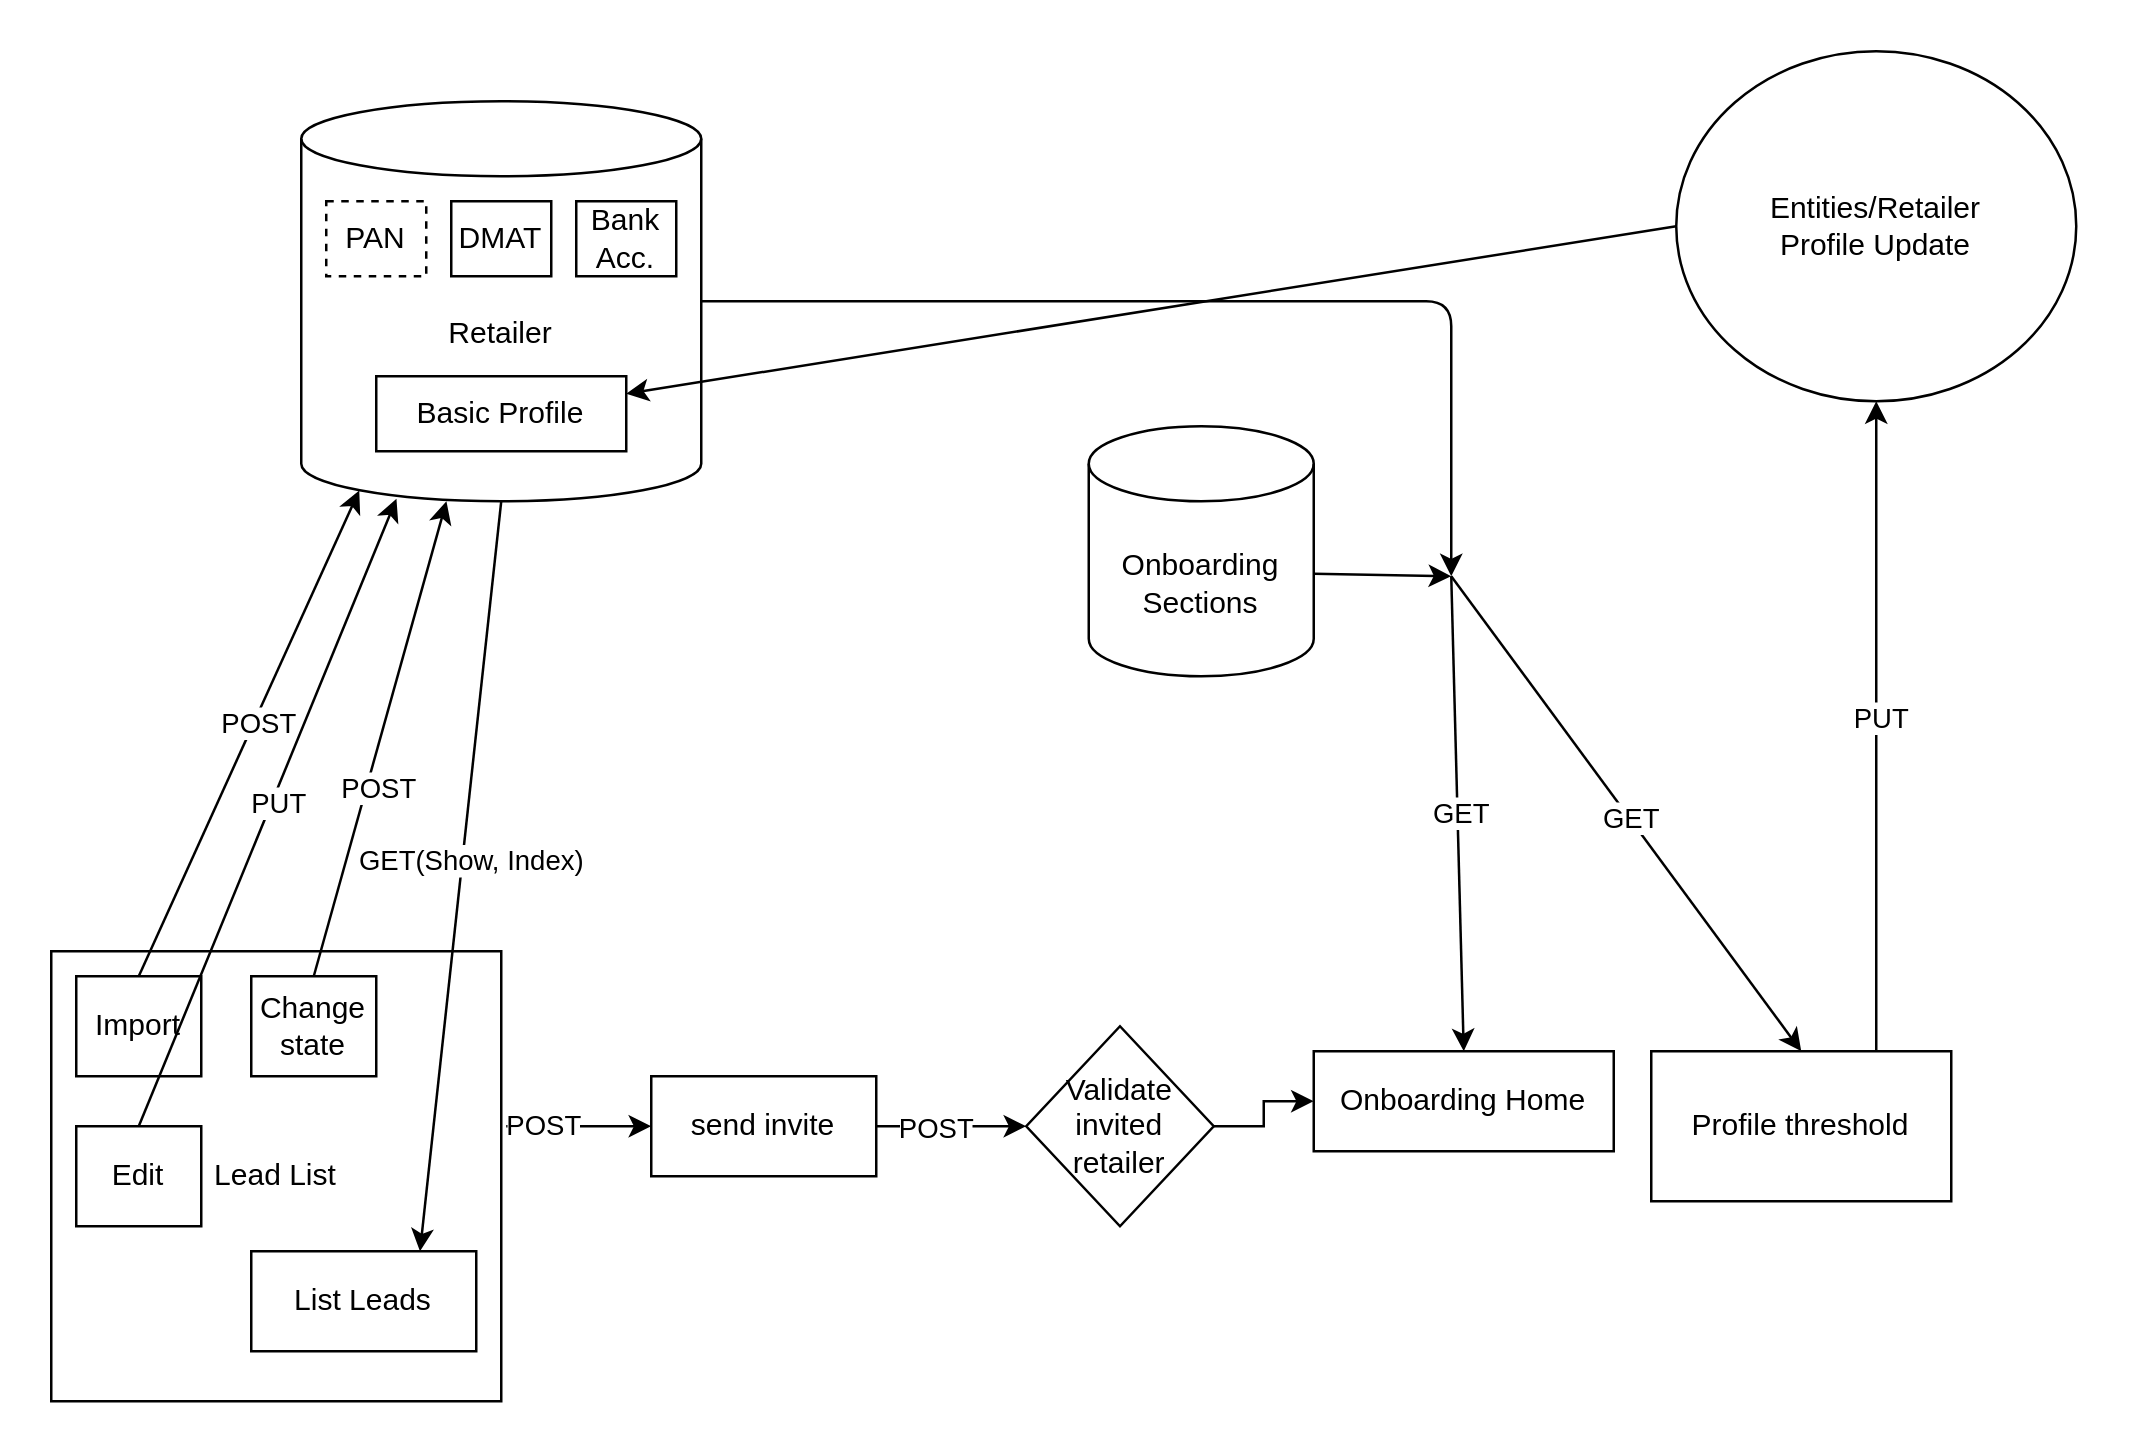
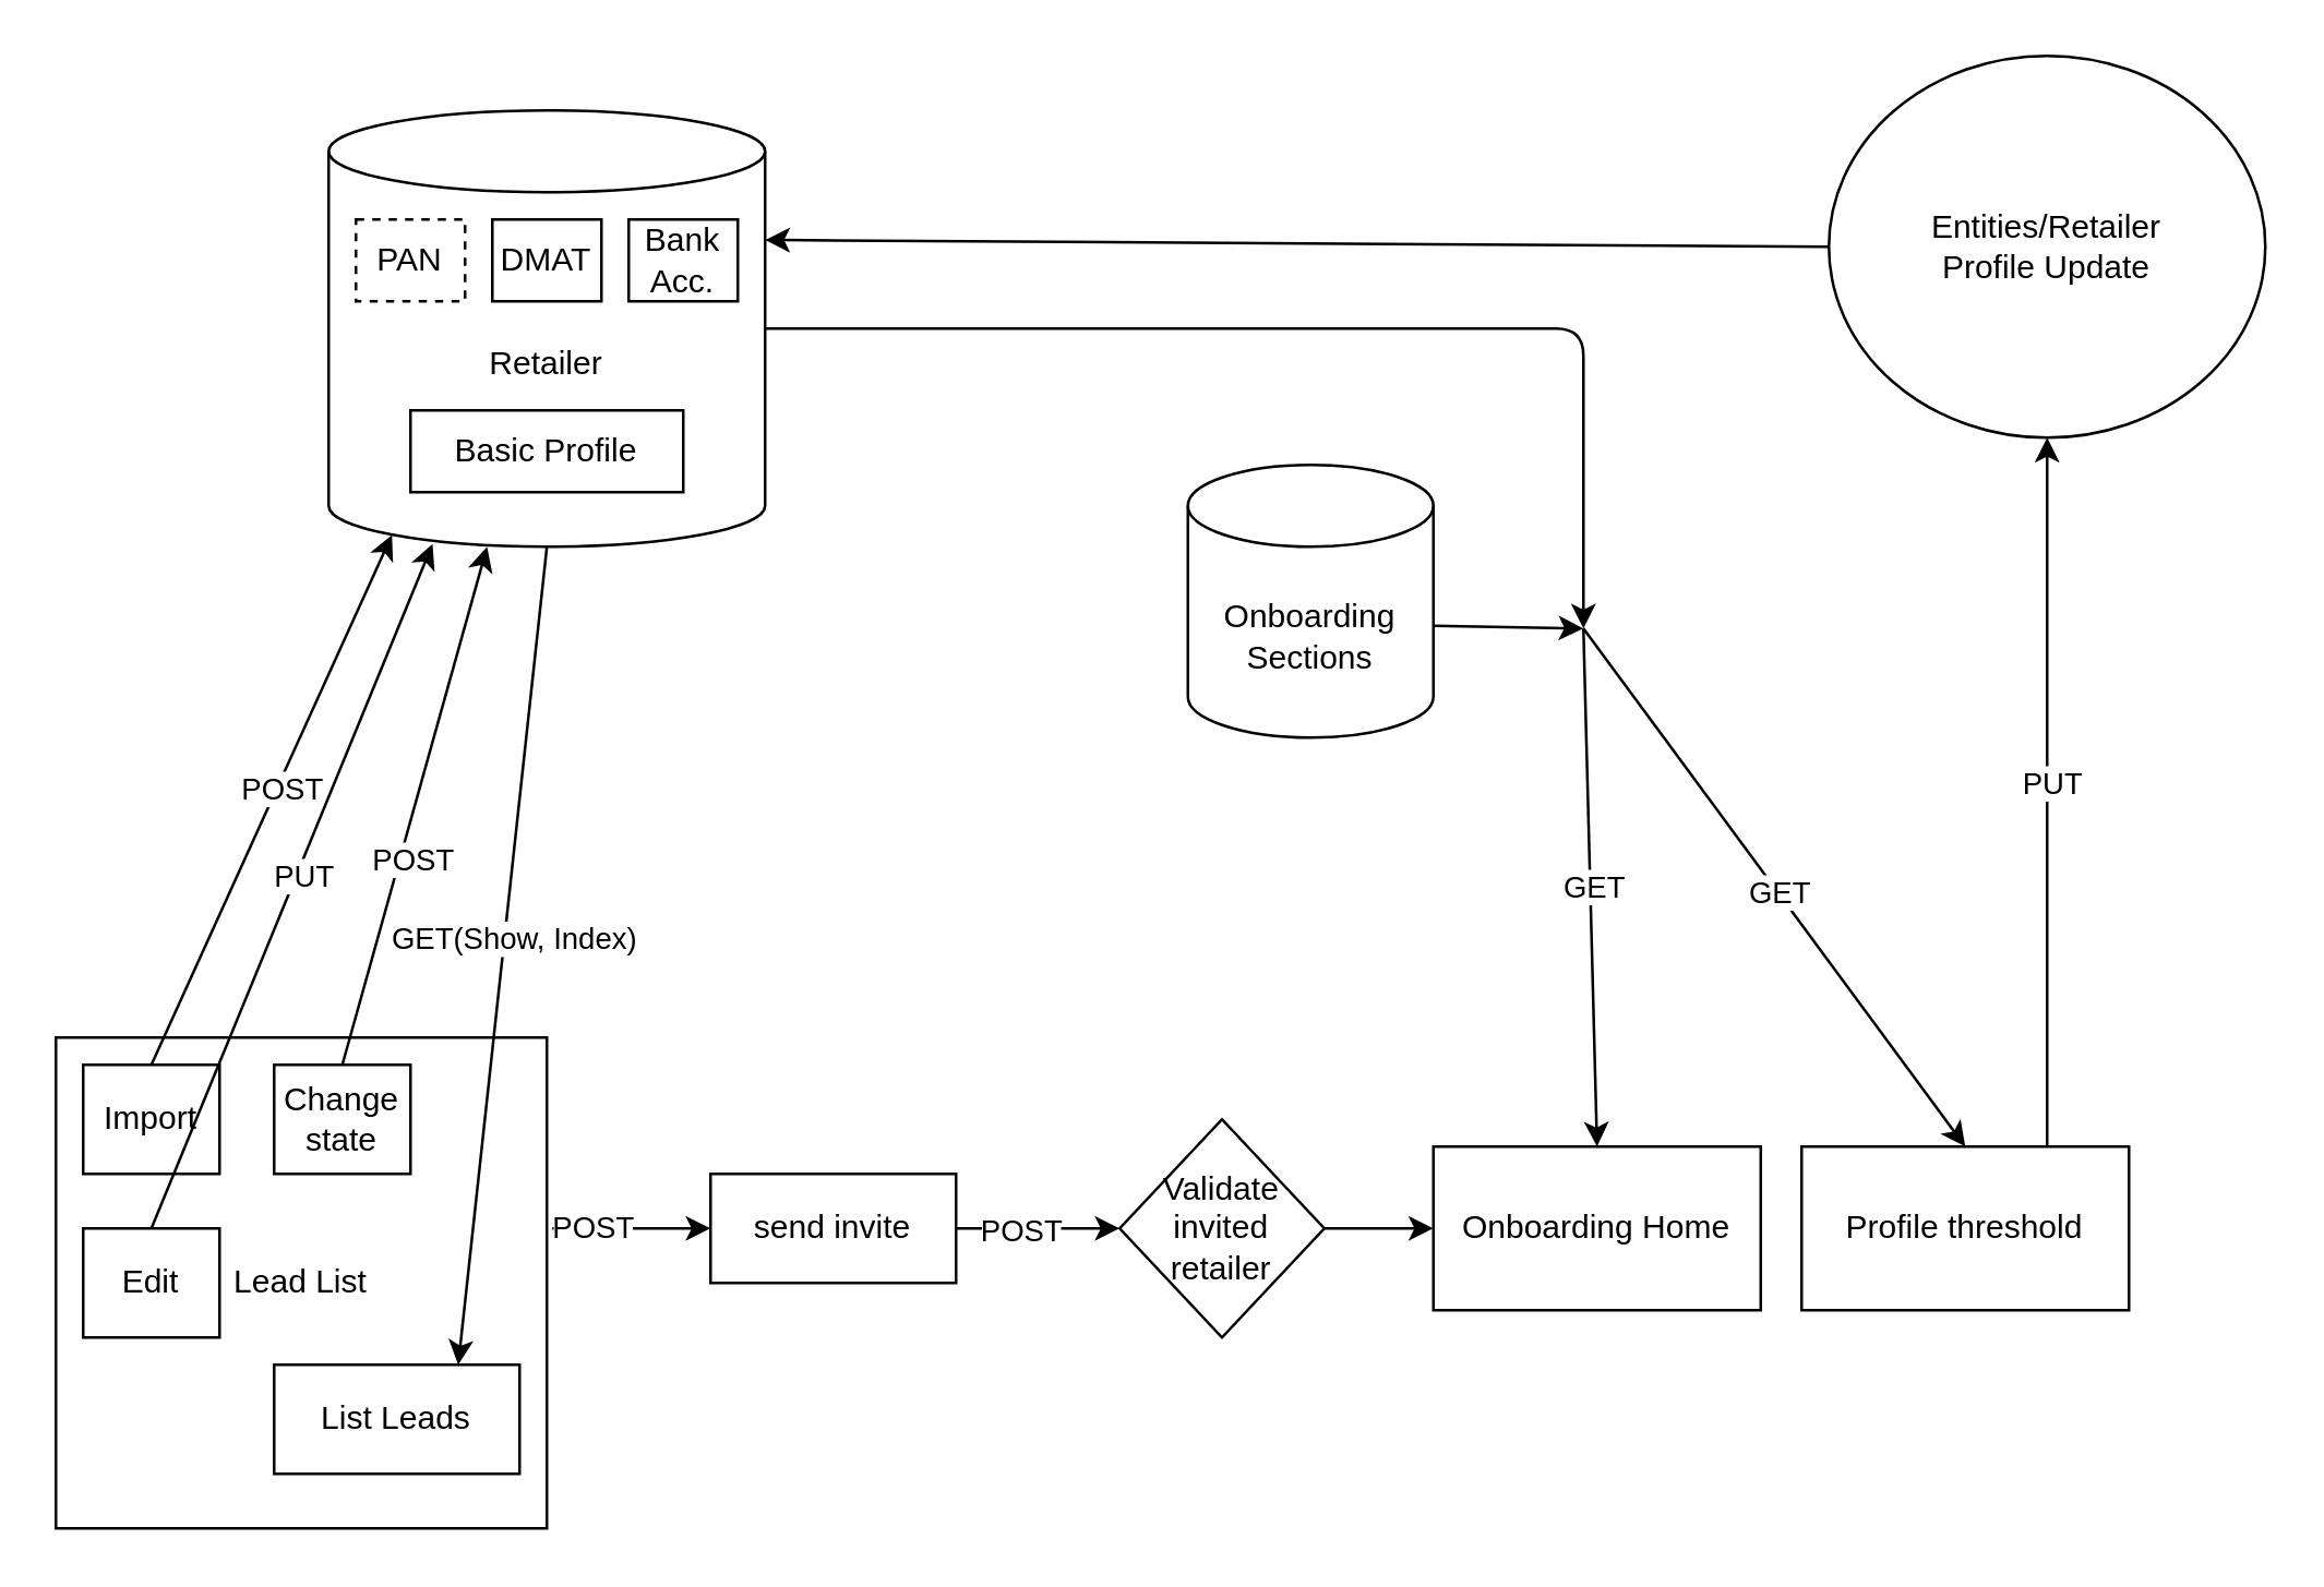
  <mxCell id="0" />
  <mxCell id="1" parent="0" />
  <mxCell id="2" value="Retailer" style="shape=cylinder3;whiteSpace=wrap;html=1;boundedLbl=1;backgroundOutline=1;size=15;" vertex="1" parent="1"><mxGeometry x="120" y="40" width="160" height="160" as="geometry" /></mxCell>
  <mxCell id="3" value="PAN" style="rounded=0;whiteSpace=wrap;html=1;dashed=1;" vertex="1" parent="1"><mxGeometry x="130" y="80" width="40" height="30" as="geometry" /></mxCell>
  <mxCell id="4" value="DMAT" style="rounded=0;whiteSpace=wrap;html=1;" vertex="1" parent="1"><mxGeometry x="180" y="80" width="40" height="30" as="geometry" /></mxCell>
  <mxCell id="5" value="Bank Acc." style="rounded=0;whiteSpace=wrap;html=1;" vertex="1" parent="1"><mxGeometry x="230" y="80" width="40" height="30" as="geometry" /></mxCell>
  <mxCell id="6" value="Basic Profile" style="rounded=0;whiteSpace=wrap;html=1;" vertex="1" parent="1"><mxGeometry x="150" y="150" width="100" height="30" as="geometry" /></mxCell>
  <mxCell id="7" value="Lead List" style="whiteSpace=wrap;html=1;aspect=fixed;" vertex="1" parent="1"><mxGeometry x="20" y="380" width="180" height="180" as="geometry" /></mxCell>
  <mxCell id="8" value="" style="endArrow=classic;html=1;entryX=0.145;entryY=1;entryDx=0;entryDy=-4.35;entryPerimeter=0;exitX=0.5;exitY=0;exitDx=0;exitDy=0;" edge="1" parent="1" source="10" target="2"><mxGeometry width="50" height="50" relative="1" as="geometry"><mxPoint x="75" y="400" as="sourcePoint" /><mxPoint x="130" y="270" as="targetPoint" /></mxGeometry></mxCell>
  <mxCell id="9" value="POST" style="edgeLabel;html=1;align=center;verticalAlign=middle;resizable=0;points=[];" vertex="1" connectable="0" parent="8"><mxGeometry x="0.045" y="-1" relative="1" as="geometry"><mxPoint as="offset" /></mxGeometry></mxCell>
  <mxCell id="10" value="Import" style="rounded=0;whiteSpace=wrap;html=1;" vertex="1" parent="1"><mxGeometry x="30" y="390" width="50" height="40" as="geometry" /></mxCell>
  <mxCell id="11" value="List Leads" style="rounded=0;whiteSpace=wrap;html=1;" vertex="1" parent="1"><mxGeometry x="100" y="500" width="90" height="40" as="geometry" /></mxCell>
  <mxCell id="12" value="" style="endArrow=classic;html=1;entryX=0.75;entryY=0;entryDx=0;entryDy=0;exitX=0.5;exitY=1;exitDx=0;exitDy=0;exitPerimeter=0;" edge="1" parent="1" source="2" target="11"><mxGeometry width="50" height="50" relative="1" as="geometry"><mxPoint x="420" y="450" as="sourcePoint" /><mxPoint x="470" y="400" as="targetPoint" /></mxGeometry></mxCell>
  <mxCell id="13" value="GET(Show, Index)" style="edgeLabel;html=1;align=center;verticalAlign=middle;resizable=0;points=[];" vertex="1" connectable="0" parent="12"><mxGeometry x="-0.049" y="3" relative="1" as="geometry"><mxPoint y="1" as="offset" /></mxGeometry></mxCell>
  <mxCell id="14" value="Edit" style="rounded=0;whiteSpace=wrap;html=1;" vertex="1" parent="1"><mxGeometry x="30" y="450" width="50" height="40" as="geometry" /></mxCell>
  <mxCell id="15" value="Change state" style="rounded=0;whiteSpace=wrap;html=1;" vertex="1" parent="1"><mxGeometry x="100" y="390" width="50" height="40" as="geometry" /></mxCell>
  <mxCell id="16" value="" style="endArrow=classic;html=1;entryX=0.238;entryY=0.994;entryDx=0;entryDy=0;entryPerimeter=0;exitX=0.5;exitY=0;exitDx=0;exitDy=0;" edge="1" parent="1" source="14" target="2"><mxGeometry width="50" height="50" relative="1" as="geometry"><mxPoint x="65" y="400" as="sourcePoint" /><mxPoint x="163.2" y="295.65" as="targetPoint" /></mxGeometry></mxCell>
  <mxCell id="17" value="PUT" style="edgeLabel;html=1;align=center;verticalAlign=middle;resizable=0;points=[];" vertex="1" connectable="0" parent="16"><mxGeometry x="0.04" y="-2" relative="1" as="geometry"><mxPoint as="offset" /></mxGeometry></mxCell>
  <mxCell id="18" value="" style="endArrow=classic;html=1;entryX=0.363;entryY=1;entryDx=0;entryDy=0;entryPerimeter=0;exitX=0.5;exitY=0;exitDx=0;exitDy=0;" edge="1" parent="1" source="15" target="2"><mxGeometry width="50" height="50" relative="1" as="geometry"><mxPoint x="65" y="460" as="sourcePoint" /><mxPoint x="178.08" y="299.04" as="targetPoint" /></mxGeometry></mxCell>
  <mxCell id="19" value="POST" style="edgeLabel;html=1;align=center;verticalAlign=middle;resizable=0;points=[];" vertex="1" connectable="0" parent="18"><mxGeometry x="-0.193" y="-4" relative="1" as="geometry"><mxPoint as="offset" /></mxGeometry></mxCell>
  <mxCell id="20" value="" style="edgeStyle=orthogonalEdgeStyle;rounded=0;orthogonalLoop=1;jettySize=auto;html=1;" edge="1" parent="1" source="22" target="39"><mxGeometry relative="1" as="geometry" /></mxCell>
  <mxCell id="21" value="POST" style="edgeLabel;html=1;align=center;verticalAlign=middle;resizable=0;points=[];" vertex="1" connectable="0" parent="20"><mxGeometry x="-0.447" relative="1" as="geometry"><mxPoint x="6" as="offset" /></mxGeometry></mxCell>
  <mxCell id="22" value="send invite" style="rounded=0;whiteSpace=wrap;html=1;" vertex="1" parent="1"><mxGeometry x="260" y="430" width="90" height="40" as="geometry" /></mxCell>
  <mxCell id="23" value="" style="endArrow=classic;html=1;entryX=0;entryY=0.5;entryDx=0;entryDy=0;exitX=1.011;exitY=0.389;exitDx=0;exitDy=0;exitPerimeter=0;" edge="1" parent="1" source="7" target="22"><mxGeometry width="50" height="50" relative="1" as="geometry"><mxPoint x="240" y="440" as="sourcePoint" /><mxPoint x="290" y="390" as="targetPoint" /></mxGeometry></mxCell>
  <mxCell id="24" value="POST" style="edgeLabel;html=1;align=center;verticalAlign=middle;resizable=0;points=[];" vertex="1" connectable="0" parent="23"><mxGeometry x="-0.449" y="1" relative="1" as="geometry"><mxPoint x="-1" as="offset" /></mxGeometry></mxCell>
- <mxCell id="25" value="Onboarding Home" style="rounded=0;whiteSpace=wrap;html=1;" vertex="1" parent="1"><mxGeometry x="525" y="420" width="120" height="40" as="geometry" /></mxCell>
+ <mxCell id="25" value="Onboarding Home" style="rounded=0;whiteSpace=wrap;html=1;" vertex="1" parent="1"><mxGeometry x="525" y="420" width="120" height="60" as="geometry" /></mxCell>
  <mxCell id="26" value="Onboarding&lt;br&gt;Sections" style="shape=cylinder3;whiteSpace=wrap;html=1;boundedLbl=1;backgroundOutline=1;size=15;" vertex="1" parent="1"><mxGeometry x="435" y="170" width="90" height="100" as="geometry" /></mxCell>
  <mxCell id="27" value="Profile threshold" style="rounded=0;whiteSpace=wrap;html=1;" vertex="1" parent="1"><mxGeometry x="660" y="420" width="120" height="60" as="geometry" /></mxCell>
  <mxCell id="28" value="" style="endArrow=classic;html=1;entryX=0.5;entryY=0;entryDx=0;entryDy=0;" edge="1" parent="1" target="25"><mxGeometry width="50" height="50" relative="1" as="geometry"><mxPoint x="580" y="230" as="sourcePoint" /><mxPoint x="450" y="330" as="targetPoint" /></mxGeometry></mxCell>
  <mxCell id="29" value="GET" style="edgeLabel;html=1;align=center;verticalAlign=middle;resizable=0;points=[];" vertex="1" connectable="0" parent="28"><mxGeometry x="0.001" y="1" relative="1" as="geometry"><mxPoint as="offset" /></mxGeometry></mxCell>
  <mxCell id="30" value="" style="endArrow=classic;html=1;exitX=1;exitY=0.59;exitDx=0;exitDy=0;exitPerimeter=0;" edge="1" parent="1" source="26"><mxGeometry width="50" height="50" relative="1" as="geometry"><mxPoint x="530" y="220" as="sourcePoint" /><mxPoint x="580" y="230" as="targetPoint" /></mxGeometry></mxCell>
  <mxCell id="31" value="" style="endArrow=classic;html=1;entryX=0.5;entryY=0;entryDx=0;entryDy=0;" edge="1" parent="1" target="27"><mxGeometry width="50" height="50" relative="1" as="geometry"><mxPoint x="580" y="230" as="sourcePoint" /><mxPoint x="490" y="390" as="targetPoint" /></mxGeometry></mxCell>
  <mxCell id="32" value="GET" style="edgeLabel;html=1;align=center;verticalAlign=middle;resizable=0;points=[];" vertex="1" connectable="0" parent="31"><mxGeometry x="0.013" relative="1" as="geometry"><mxPoint as="offset" /></mxGeometry></mxCell>
  <mxCell id="33" value="" style="endArrow=classic;html=1;exitX=1;exitY=0.5;exitDx=0;exitDy=0;exitPerimeter=0;" edge="1" parent="1" source="2"><mxGeometry width="50" height="50" relative="1" as="geometry"><mxPoint x="400" y="340" as="sourcePoint" /><mxPoint x="580" y="230" as="targetPoint" /><Array as="points"><mxPoint x="580" y="120" /></Array></mxGeometry></mxCell>
  <mxCell id="34" value="Entities/Retailer &lt;br&gt;Profile Update" style="ellipse;whiteSpace=wrap;html=1;" vertex="1" parent="1"><mxGeometry x="670" y="20" width="160" height="140" as="geometry" /></mxCell>
  <mxCell id="35" value="" style="endArrow=classic;html=1;entryX=0.5;entryY=1;entryDx=0;entryDy=0;exitX=0.75;exitY=0;exitDx=0;exitDy=0;" edge="1" parent="1" source="27" target="34"><mxGeometry width="50" height="50" relative="1" as="geometry"><mxPoint x="290" y="360" as="sourcePoint" /><mxPoint x="340" y="310" as="targetPoint" /></mxGeometry></mxCell>
  <mxCell id="36" value="PUT" style="edgeLabel;html=1;align=center;verticalAlign=middle;resizable=0;points=[];" vertex="1" connectable="0" parent="35"><mxGeometry x="0.029" y="-1" relative="1" as="geometry"><mxPoint as="offset" /></mxGeometry></mxCell>
- <mxCell id="37" value="" style="endArrow=classic;html=1;exitX=0;exitY=0.5;exitDx=0;exitDy=0;" edge="1" parent="1" source="34" target="6"><mxGeometry width="50" height="50" relative="1" as="geometry"><mxPoint x="290" y="360" as="sourcePoint" /><mxPoint x="340" y="310" as="targetPoint" /></mxGeometry></mxCell>
+ <mxCell id="37" value="" style="endArrow=classic;html=1;exitX=0;exitY=0.5;exitDx=0;exitDy=0;entryX=1;entryY=0;entryDx=0;entryDy=47.5;entryPerimeter=0;" edge="1" parent="1" source="34" target="2"><mxGeometry width="50" height="50" relative="1" as="geometry"><mxPoint x="290" y="360" as="sourcePoint" /><mxPoint x="340" y="310" as="targetPoint" /></mxGeometry></mxCell>
  <mxCell id="38" value="" style="edgeStyle=orthogonalEdgeStyle;rounded=0;orthogonalLoop=1;jettySize=auto;html=1;" edge="1" parent="1" source="39" target="25"><mxGeometry relative="1" as="geometry" /></mxCell>
  <mxCell id="39" value="Validate &lt;br&gt;invited &lt;br&gt;retailer" style="rhombus;whiteSpace=wrap;html=1;" vertex="1" parent="1"><mxGeometry x="410" y="410" width="75" height="80" as="geometry" /></mxCell>
